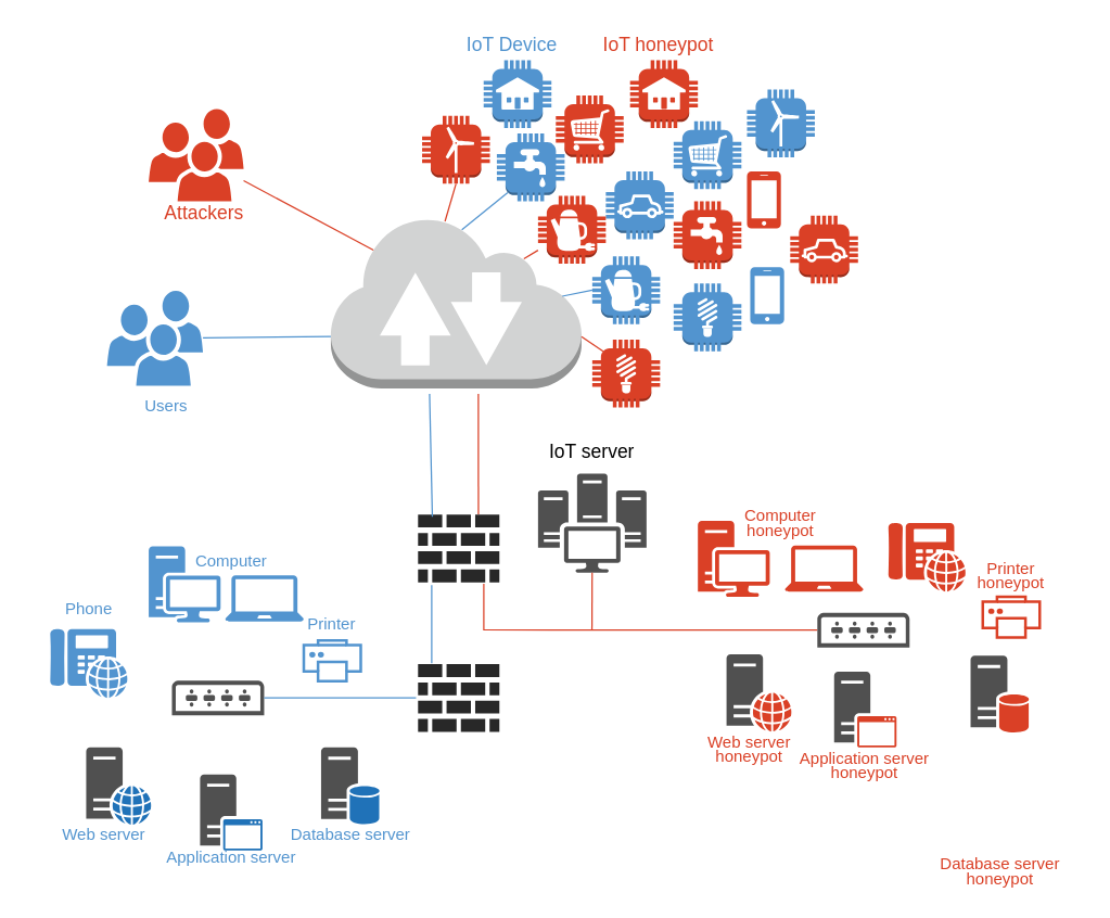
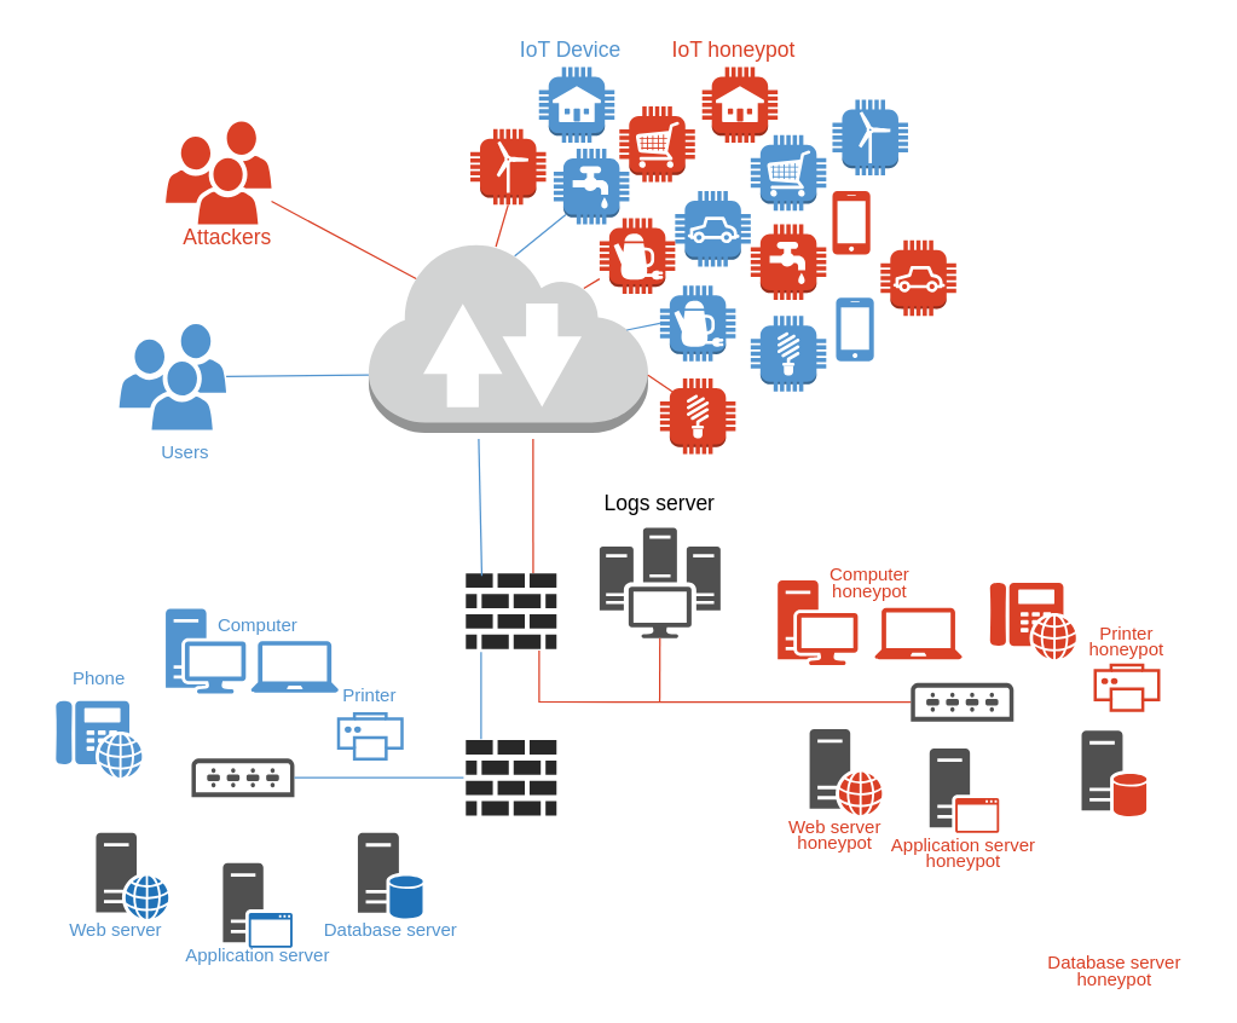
  <mxCell id="0" />
  <mxCell id="1" parent="0" />
  <mxCell id="2" value="" style="outlineConnect=0;dashed=0;verticalLabelPosition=bottom;verticalAlign=top;align=center;html=1;shape=mxgraph.aws3.internet_2;fillColor=#D2D3D3;gradientColor=none;" vertex="1" parent="1"><mxGeometry x="243.18" y="158.5" width="184.87" height="127.5" as="geometry" /></mxCell>
  <mxCell id="3" value="" style="sketch=0;shadow=0;dashed=0;html=1;strokeColor=none;fillColor=#505050;labelPosition=center;verticalLabelPosition=bottom;verticalAlign=top;outlineConnect=0;align=center;shape=mxgraph.office.databases.database_server_blue;" vertex="1" parent="1"><mxGeometry y="550.75" width="43" height="57" as="geometry" x="236" /></mxCell>
  <mxCell id="4" value="" style="sketch=0;shadow=0;dashed=0;html=1;strokeColor=none;fillColor=#505050;labelPosition=center;verticalLabelPosition=bottom;verticalAlign=top;outlineConnect=0;align=center;shape=mxgraph.office.databases.database_server_orange;" vertex="1" parent="1"><mxGeometry x="715" y="483.13" width="43" height="57" as="geometry" /></mxCell>
  <mxCell id="5" value="" style="sketch=0;pointerEvents=1;shadow=0;dashed=0;html=1;strokeColor=none;fillColor=#5294CF;labelPosition=center;verticalLabelPosition=bottom;verticalAlign=top;outlineConnect=0;align=center;shape=mxgraph.office.devices.phone_voip;" vertex="1" parent="1"><mxGeometry x="36.25" y="463.24" width="57" height="51" as="geometry" /></mxCell>
  <mxCell id="6" value="" style="sketch=0;pointerEvents=1;shadow=0;dashed=0;html=1;strokeColor=none;fillColor=#DA4026;labelPosition=center;verticalLabelPosition=bottom;verticalAlign=top;outlineConnect=0;align=center;shape=mxgraph.office.devices.phone_voip;" vertex="1" parent="1"><mxGeometry x="654.38" y="384.87" width="57" height="51" as="geometry" /></mxCell>
  <mxCell id="7" value="" style="sketch=0;pointerEvents=1;shadow=0;dashed=0;html=1;strokeColor=none;fillColor=#DA4026;labelPosition=center;verticalLabelPosition=bottom;verticalAlign=top;outlineConnect=0;align=center;shape=mxgraph.office.devices.workstation;" vertex="1" parent="1"><mxGeometry x="513.88" y="383.62" width="53" height="56" as="geometry" /></mxCell>
  <mxCell id="8" value="" style="sketch=0;pointerEvents=1;shadow=0;dashed=0;html=1;strokeColor=none;fillColor=#505050;labelPosition=center;verticalLabelPosition=bottom;verticalAlign=top;outlineConnect=0;align=center;shape=mxgraph.office.servers.application_server_blue;" vertex="1" parent="1"><mxGeometry x="146.75" y="570.75" width="46" height="56" as="geometry" /></mxCell>
  <mxCell id="9" value="" style="sketch=0;pointerEvents=1;shadow=0;dashed=0;html=1;strokeColor=none;fillColor=#505050;labelPosition=center;verticalLabelPosition=bottom;verticalAlign=top;outlineConnect=0;align=center;shape=mxgraph.office.servers.application_server_orange;" vertex="1" parent="1"><mxGeometry x="614.38" y="494.75" width="46" height="56" as="geometry" /></mxCell>
  <mxCell id="10" value="" style="sketch=0;pointerEvents=1;shadow=0;dashed=0;html=1;strokeColor=none;fillColor=#505050;labelPosition=center;verticalLabelPosition=bottom;verticalAlign=top;outlineConnect=0;align=center;shape=mxgraph.office.servers.web_server_orange;" vertex="1" parent="1"><mxGeometry x="535" y="482" width="48" height="57" as="geometry" /></mxCell>
  <mxCell id="11" value="" style="sketch=0;pointerEvents=1;shadow=0;dashed=0;html=1;strokeColor=none;fillColor=#505050;labelPosition=center;verticalLabelPosition=bottom;verticalAlign=top;outlineConnect=0;align=center;shape=mxgraph.office.servers.web_server_blue;" vertex="1" parent="1"><mxGeometry x="62.75" y="550.75" width="48" height="57" as="geometry" /></mxCell>
  <mxCell id="12" value="" style="sketch=0;pointerEvents=1;shadow=0;dashed=0;html=1;strokeColor=none;fillColor=#505050;labelPosition=center;verticalLabelPosition=bottom;verticalAlign=top;outlineConnect=0;align=center;shape=mxgraph.office.servers.scom;" vertex="1" parent="1"><mxGeometry x="396" y="348.75" width="80" height="73" as="geometry" /></mxCell>
  <mxCell id="13" value="" style="sketch=0;pointerEvents=1;shadow=0;dashed=0;html=1;strokeColor=none;labelPosition=center;verticalLabelPosition=bottom;verticalAlign=top;outlineConnect=0;align=center;shape=mxgraph.office.users.users;fillColor=#DA4026;" vertex="1" parent="1"><mxGeometry x="108.87" y="80" width="70" height="68" as="geometry" /></mxCell>
  <mxCell id="14" value="" style="sketch=0;pointerEvents=1;shadow=0;dashed=0;html=1;strokeColor=none;labelPosition=center;verticalLabelPosition=bottom;verticalAlign=top;outlineConnect=0;align=center;shape=mxgraph.office.users.users;fillColor=#5294CF;" vertex="1" parent="1"><mxGeometry x="78.12" y="214" width="70.75" height="70" as="geometry" /></mxCell>
  <mxCell id="15" value="" style="sketch=0;pointerEvents=1;shadow=0;dashed=0;html=1;strokeColor=none;fillColor=#5294CF;labelPosition=center;verticalLabelPosition=bottom;verticalAlign=top;outlineConnect=0;align=center;shape=mxgraph.office.devices.laptop;fontSize=18;" vertex="1" parent="1"><mxGeometry x="165.25" y="423.75" width="58" height="34" as="geometry" /></mxCell>
  <mxCell id="16" value="" style="verticalLabelPosition=bottom;sketch=0;html=1;fillColor=#282828;strokeColor=none;verticalAlign=top;pointerEvents=1;align=center;shape=mxgraph.cisco_safe.security_icons.firewall;fontSize=18;" vertex="1" parent="1"><mxGeometry x="307.5" y="379" width="60" height="50" as="geometry" /></mxCell>
  <mxCell id="17" value="" style="sketch=0;pointerEvents=1;shadow=0;dashed=0;html=1;strokeColor=none;fillColor=#DA4026;labelPosition=center;verticalLabelPosition=bottom;verticalAlign=top;outlineConnect=0;align=center;shape=mxgraph.office.devices.laptop;fontSize=18;" vertex="1" parent="1"><mxGeometry x="578" y="401.87" width="58" height="34" as="geometry" /></mxCell>
  <mxCell id="18" value="" style="sketch=0;pointerEvents=1;shadow=0;dashed=0;html=1;strokeColor=none;fillColor=#5294CF;labelPosition=center;verticalLabelPosition=bottom;verticalAlign=top;outlineConnect=0;align=center;shape=mxgraph.office.devices.workstation;" vertex="1" parent="1"><mxGeometry x="108.87" y="402.43" width="53" height="56" as="geometry" /></mxCell>
  <mxCell id="19" value="" style="verticalLabelPosition=bottom;sketch=0;html=1;fillColor=#282828;strokeColor=none;verticalAlign=top;pointerEvents=1;align=center;shape=mxgraph.cisco_safe.security_icons.firewall;fontSize=18;" vertex="1" parent="1"><mxGeometry x="307.5" y="489.25" width="60" height="50" as="geometry" /></mxCell>
  <mxCell id="20" value="" style="sketch=0;pointerEvents=1;shadow=0;dashed=0;html=1;strokeColor=none;fillColor=#5294CF;labelPosition=center;verticalLabelPosition=bottom;verticalAlign=top;outlineConnect=0;align=center;shape=mxgraph.office.devices.cell_phone_iphone_standalone;" vertex="1" parent="1"><mxGeometry x="552.5" y="196.5" width="25" height="42" as="geometry" /></mxCell>
  <mxCell id="21" value="" style="outlineConnect=0;dashed=0;verticalLabelPosition=bottom;verticalAlign=top;align=center;html=1;shape=mxgraph.aws3.car;fillColor=#5294CF;gradientColor=none;" vertex="1" parent="1"><mxGeometry x="446" y="126" width="50" height="50" as="geometry" /></mxCell>
  <mxCell id="22" value="" style="outlineConnect=0;dashed=0;verticalLabelPosition=bottom;verticalAlign=top;align=center;html=1;shape=mxgraph.aws3.utility;fillColor=#5294CF;gradientColor=none;" vertex="1" parent="1"><mxGeometry x="365.62" y="98" width="50" height="50" as="geometry" /></mxCell>
  <mxCell id="23" value="" style="outlineConnect=0;dashed=0;verticalLabelPosition=bottom;verticalAlign=top;align=center;html=1;shape=mxgraph.aws3.cart;fillColor=#5294CF;gradientColor=none;" vertex="1" parent="1"><mxGeometry x="496" y="89" width="50" height="50" as="geometry" /></mxCell>
  <mxCell id="24" value="" style="outlineConnect=0;dashed=0;verticalLabelPosition=bottom;verticalAlign=top;align=center;html=1;shape=mxgraph.aws3.coffee_pot;fillColor=#5294CF;gradientColor=none;" vertex="1" parent="1"><mxGeometry x="436" y="188.5" width="50" height="50" as="geometry" /></mxCell>
  <mxCell id="25" value="" style="outlineConnect=0;dashed=0;verticalLabelPosition=bottom;verticalAlign=top;align=center;html=1;shape=mxgraph.aws3.house;fillColor=#5294CF;gradientColor=none;direction=east;" vertex="1" parent="1"><mxGeometry x="355.88" y="44" width="50" height="50" as="geometry" /></mxCell>
  <mxCell id="26" value="" style="outlineConnect=0;dashed=0;verticalLabelPosition=bottom;verticalAlign=top;align=center;html=1;shape=mxgraph.aws3.windfarm;fillColor=#5294CF;gradientColor=none;" vertex="1" parent="1"><mxGeometry x="550.12" y="65.5" width="50" height="50" as="geometry" /></mxCell>
  <mxCell id="27" value="" style="outlineConnect=0;dashed=0;verticalLabelPosition=bottom;verticalAlign=top;align=center;html=1;shape=mxgraph.aws3.lightbulb;fillColor=#5294CF;gradientColor=none;" vertex="1" parent="1"><mxGeometry x="496" y="208.5" width="50" height="50" as="geometry" /></mxCell>
  <mxCell id="28" value="" style="sketch=0;pointerEvents=1;shadow=0;dashed=0;html=1;strokeColor=none;fillColor=#505050;labelPosition=center;verticalLabelPosition=bottom;verticalAlign=top;outlineConnect=0;align=center;shape=mxgraph.office.devices.switch;fontSize=18;" vertex="1" parent="1"><mxGeometry x="126" y="501.5" width="68" height="25.5" as="geometry" /></mxCell>
  <mxCell id="29" value="" style="endArrow=none;html=1;rounded=0;fontSize=18;strokeColor=#5294CF;entryX=0.168;entryY=-0.013;entryDx=0;entryDy=0;entryPerimeter=0;exitX=0.168;exitY=1.041;exitDx=0;exitDy=0;exitPerimeter=0;" edge="1" parent="1" source="16" target="19"><mxGeometry width="50" height="50" relative="1" as="geometry"><mxPoint x="314.98" y="271.3" as="sourcePoint" /><mxPoint x="185.5" y="270.8" as="targetPoint" /></mxGeometry></mxCell>
  <mxCell id="30" value="" style="endArrow=none;html=1;rounded=0;fontSize=18;strokeColor=#DA4026;" edge="1" parent="1" target="34"><mxGeometry width="50" height="50" relative="1" as="geometry"><mxPoint x="356" y="430" as="sourcePoint" /><mxPoint x="489" y="410" as="targetPoint" /><Array as="points"><mxPoint x="356" y="464" /></Array></mxGeometry></mxCell>
  <mxCell id="31" value="" style="endArrow=none;html=1;rounded=0;fontSize=18;strokeColor=#5294CF;entryX=0.176;entryY=0.031;entryDx=0;entryDy=0;entryPerimeter=0;" edge="1" parent="1" target="16"><mxGeometry width="50" height="50" relative="1" as="geometry"><mxPoint x="316" y="290" as="sourcePoint" /><mxPoint x="336" y="382" as="targetPoint" /></mxGeometry></mxCell>
  <mxCell id="32" value="" style="html=1;verticalLabelPosition=bottom;align=center;labelBackgroundColor=#ffffff;verticalAlign=top;strokeWidth=2;strokeColor=#5294CF;shadow=0;dashed=0;shape=mxgraph.ios7.icons.printer;fontSize=18;fillColor=#ffffff;" vertex="1" parent="1"><mxGeometry x="223.25" y="471.75" width="42" height="30" as="geometry" /></mxCell>
  <mxCell id="33" value="" style="html=1;verticalLabelPosition=bottom;align=center;labelBackgroundColor=#ffffff;verticalAlign=top;strokeWidth=2;strokeColor=#DA4026;shadow=0;dashed=0;shape=mxgraph.ios7.icons.printer;fontSize=18;fillColor=#ffffff;" vertex="1" parent="1"><mxGeometry x="724" y="439.62" width="42" height="30" as="geometry" /></mxCell>
  <mxCell id="34" value="" style="sketch=0;pointerEvents=1;shadow=0;dashed=0;html=1;strokeColor=none;fillColor=#505050;labelPosition=center;verticalLabelPosition=bottom;verticalAlign=top;outlineConnect=0;align=center;shape=mxgraph.office.devices.switch;fontSize=18;" vertex="1" parent="1"><mxGeometry x="602" y="451.5" width="68" height="25.5" as="geometry" /></mxCell>
  <mxCell id="35" value="" style="endArrow=none;html=1;rounded=0;fontSize=18;strokeColor=#5294CF;" edge="1" parent="1" target="28"><mxGeometry width="50" height="50" relative="1" as="geometry"><mxPoint x="306" y="514.25" as="sourcePoint" /><mxPoint x="185.5" y="221.05" as="targetPoint" /></mxGeometry></mxCell>
  <mxCell id="36" value="" style="endArrow=none;html=1;rounded=0;fontSize=18;strokeColor=#DA4026;exitX=0.743;exitY=-0.03;exitDx=0;exitDy=0;exitPerimeter=0;" edge="1" parent="1" target="12"><mxGeometry width="50" height="50" relative="1" as="geometry"><mxPoint x="435.78" y="464.5" as="sourcePoint" /><mxPoint x="446" y="432" as="targetPoint" /></mxGeometry></mxCell>
- <mxCell id="37" value="&lt;font style=&quot;font-size: 14px&quot;&gt;IoT server&lt;/font&gt;" style="text;html=1;strokeColor=none;fillColor=none;align=center;verticalAlign=middle;whiteSpace=wrap;rounded=0;fontSize=18;" vertex="1" parent="1"><mxGeometry x="386" y="320" width="100" height="24" as="geometry" /></mxCell>
+ <mxCell id="37" value="&lt;font style=&quot;font-size: 14px&quot;&gt;Logs server&lt;/font&gt;" style="text;html=1;strokeColor=none;fillColor=none;align=center;verticalAlign=middle;whiteSpace=wrap;rounded=0;fontSize=18;" vertex="1" parent="1"><mxGeometry x="386" y="320" width="100" height="24" as="geometry" /></mxCell>
  <mxCell id="38" value="" style="sketch=0;pointerEvents=1;shadow=0;dashed=0;html=1;strokeColor=none;fillColor=#DA4026;labelPosition=center;verticalLabelPosition=bottom;verticalAlign=top;outlineConnect=0;align=center;shape=mxgraph.office.devices.cell_phone_iphone_standalone;" vertex="1" parent="1"><mxGeometry x="550.12" y="126" width="25" height="42" as="geometry" /></mxCell>
  <mxCell id="39" value="" style="outlineConnect=0;dashed=0;verticalLabelPosition=bottom;verticalAlign=top;align=center;html=1;shape=mxgraph.aws3.car;fillColor=#DA4026;gradientColor=none;" vertex="1" parent="1"><mxGeometry x="582" y="158.5" width="50" height="50" as="geometry" /></mxCell>
  <mxCell id="40" value="" style="outlineConnect=0;dashed=0;verticalLabelPosition=bottom;verticalAlign=top;align=center;html=1;shape=mxgraph.aws3.utility;fillColor=#DA4026;gradientColor=none;" vertex="1" parent="1"><mxGeometry x="496" y="148" width="50" height="50" as="geometry" /></mxCell>
  <mxCell id="41" value="" style="outlineConnect=0;dashed=0;verticalLabelPosition=bottom;verticalAlign=top;align=center;html=1;shape=mxgraph.aws3.cart;fillColor=#DA4026;gradientColor=none;" vertex="1" parent="1"><mxGeometry x="409.12" y="70" width="50" height="50" as="geometry" /></mxCell>
  <mxCell id="42" value="" style="outlineConnect=0;dashed=0;verticalLabelPosition=bottom;verticalAlign=top;align=center;html=1;shape=mxgraph.aws3.coffee_pot;fillColor=#DA4026;gradientColor=none;" vertex="1" parent="1"><mxGeometry x="396" y="144" width="50" height="50" as="geometry" /></mxCell>
  <mxCell id="43" value="" style="outlineConnect=0;dashed=0;verticalLabelPosition=bottom;verticalAlign=top;align=center;html=1;shape=mxgraph.aws3.house;fillColor=#DA4026;gradientColor=none;" vertex="1" parent="1"><mxGeometry x="463.88" y="44" width="50" height="50" as="geometry" /></mxCell>
  <mxCell id="44" value="" style="outlineConnect=0;dashed=0;verticalLabelPosition=bottom;verticalAlign=top;align=center;html=1;shape=mxgraph.aws3.windfarm;fillColor=#DA4026;gradientColor=none;" vertex="1" parent="1"><mxGeometry x="310.5" y="85" width="50" height="50" as="geometry" /></mxCell>
  <mxCell id="45" value="" style="outlineConnect=0;dashed=0;verticalLabelPosition=bottom;verticalAlign=top;align=center;html=1;shape=mxgraph.aws3.lightbulb;fillColor=#DA4026;gradientColor=none;" vertex="1" parent="1"><mxGeometry x="436" y="250" width="50" height="50" as="geometry" /></mxCell>
  <mxCell id="46" value="" style="endArrow=none;html=1;rounded=0;fontSize=18;strokeColor=#DA4026;exitX=0.17;exitY=0.2;exitDx=0;exitDy=0;exitPerimeter=0;" edge="1" parent="1" source="2" target="13"><mxGeometry width="50" height="50" relative="1" as="geometry"><mxPoint x="504.12" y="263.5" as="sourcePoint" /><mxPoint x="384.87" y="311.984" as="targetPoint" /></mxGeometry></mxCell>
  <mxCell id="47" value="" style="endArrow=none;html=1;rounded=0;fontSize=18;strokeColor=#DA4026;entryX=0.742;entryY=-0.003;entryDx=0;entryDy=0;entryPerimeter=0;" edge="1" parent="1" target="16"><mxGeometry width="50" height="50" relative="1" as="geometry"><mxPoint x="352" y="290" as="sourcePoint" /><mxPoint x="509.38" y="172" as="targetPoint" /></mxGeometry></mxCell>
  <mxCell id="48" value="&lt;font style=&quot;font-size: 14px&quot; color=&quot;#DA4026&quot;&gt;IoT honeypot&lt;br&gt;&lt;/font&gt;" style="text;html=1;strokeColor=none;fillColor=none;align=center;verticalAlign=middle;whiteSpace=wrap;rounded=0;fontSize=18;fontcolor=#DA4026;" vertex="1" parent="1"><mxGeometry x="434.5" y="20" width="100" height="24" as="geometry" /></mxCell>
  <mxCell id="49" value="" style="endArrow=none;html=1;rounded=0;fontSize=18;strokeColor=#5294CF;entryX=0;entryY=0.7;entryDx=0;entryDy=0;entryPerimeter=0;" edge="1" parent="1" source="14" target="2"><mxGeometry width="50" height="50" relative="1" as="geometry"><mxPoint x="324.12" y="293.5" as="sourcePoint" /><mxPoint x="326.18" y="474.05" as="targetPoint" /></mxGeometry></mxCell>
  <mxCell id="50" value="&lt;div&gt;&lt;font style=&quot;font-size: 14px&quot; color=&quot;#5294CF&quot;&gt;IoT Device&lt;/font&gt;&lt;/div&gt;" style="text;html=1;strokeColor=none;fillColor=none;align=center;verticalAlign=middle;whiteSpace=wrap;rounded=0;fontSize=18;" vertex="1" parent="1"><mxGeometry x="327.38" y="20" width="100" height="24" as="geometry" /></mxCell>
  <mxCell id="51" value="&lt;p style=&quot;line-height: 0&quot;&gt;&lt;font style=&quot;font-size: 12px ; line-height: 0.9&quot; color=&quot;#DA4026&quot;&gt;Computer &lt;br&gt;honeypot&lt;br&gt;&lt;/font&gt;&lt;/p&gt;" style="text;html=1;strokeColor=none;fillColor=none;align=center;verticalAlign=middle;whiteSpace=wrap;rounded=0;fontSize=18;fontcolor=#DA4026;" vertex="1" parent="1"><mxGeometry x="525.12" y="373.25" width="100" height="24" as="geometry" /></mxCell>
  <mxCell id="52" value="&lt;p style=&quot;line-height: 0&quot;&gt;&lt;font style=&quot;font-size: 12px ; line-height: 0.9&quot; color=&quot;#DA4026&quot;&gt;Printer &lt;br&gt;honeypot&lt;br&gt;&lt;/font&gt;&lt;/p&gt;" style="text;html=1;strokeColor=none;fillColor=none;align=center;verticalAlign=middle;whiteSpace=wrap;rounded=0;fontSize=18;fontcolor=#DA4026;" vertex="1" parent="1"><mxGeometry x="695.38" y="411.87" width="100" height="24" as="geometry" /></mxCell>
  <mxCell id="53" value="&lt;p style=&quot;line-height: 0&quot;&gt;&lt;font style=&quot;font-size: 12px ; line-height: 0.9&quot; color=&quot;#DA4026&quot;&gt;Database server&lt;br&gt;honeypot&lt;br&gt;&lt;/font&gt;&lt;/p&gt;" style="text;html=1;strokeColor=none;fillColor=none;align=center;verticalAlign=middle;whiteSpace=wrap;rounded=0;fontSize=18;fontcolor=#DA4026;" vertex="1" parent="1"><mxGeometry x="687.38" y="630.13" width="100" height="24" as="geometry" /></mxCell>
  <mxCell id="54" value="&lt;p style=&quot;line-height: 0&quot;&gt;&lt;font style=&quot;font-size: 12px ; line-height: 0.9&quot; color=&quot;#DA4026&quot;&gt;Application server&lt;br&gt;honeypot&lt;br&gt;&lt;/font&gt;&lt;/p&gt;" style="text;html=1;strokeColor=none;fillColor=none;align=center;verticalAlign=middle;whiteSpace=wrap;rounded=0;fontSize=18;fontcolor=#DA4026;" vertex="1" parent="1"><mxGeometry x="587.38" y="551.5" width="100" height="24" as="geometry" /></mxCell>
  <mxCell id="55" value="&lt;p style=&quot;line-height: 0&quot;&gt;&lt;font style=&quot;font-size: 12px ; line-height: 0.9&quot; color=&quot;#5294CF&quot;&gt;Web server&lt;br&gt;&lt;/font&gt;&lt;/p&gt;" style="text;html=1;strokeColor=none;fillColor=none;align=center;verticalAlign=middle;whiteSpace=wrap;rounded=0;fontSize=18;fontcolor=#DA4026;" vertex="1" parent="1"><mxGeometry x="26" y="602.75" width="100" height="24" as="geometry" /></mxCell>
  <mxCell id="56" value="&lt;p style=&quot;line-height: 0&quot;&gt;&lt;font style=&quot;font-size: 12px ; line-height: 0.9&quot; color=&quot;#5294CF&quot;&gt;Computer&lt;br&gt;&lt;/font&gt;&lt;/p&gt;" style="text;html=1;strokeColor=none;fillColor=none;align=center;verticalAlign=middle;whiteSpace=wrap;rounded=0;fontSize=18;fontcolor=#DA4026;" vertex="1" parent="1"><mxGeometry x="125.62" y="402.43" width="88.25" height="22.25" as="geometry" /></mxCell>
  <mxCell id="57" value="&lt;div&gt;&lt;font style=&quot;font-size: 12px ; line-height: 0.9&quot; color=&quot;#5294CF&quot;&gt;Printer&lt;/font&gt;&lt;/div&gt;" style="text;html=1;strokeColor=none;fillColor=none;align=center;verticalAlign=middle;whiteSpace=wrap;rounded=0;fontSize=18;fontcolor=#DA4026;" vertex="1" parent="1"><mxGeometry x="200.13" y="447.37" width="88.25" height="22.25" as="geometry" /></mxCell>
  <mxCell id="58" value="&lt;div&gt;&lt;font style=&quot;font-size: 12px ; line-height: 0.9&quot; color=&quot;#5294CF&quot;&gt;Phone&lt;/font&gt;&lt;/div&gt;" style="text;html=1;strokeColor=none;fillColor=none;align=center;verticalAlign=middle;whiteSpace=wrap;rounded=0;fontSize=18;fontcolor=#DA4026;" vertex="1" parent="1"><mxGeometry x="20.62" y="435.87" width="88.25" height="22.25" as="geometry" /></mxCell>
  <mxCell id="59" value="&lt;div&gt;&lt;font style=&quot;font-size: 12px ; line-height: 0.9&quot; color=&quot;#5294CF&quot;&gt;Users&lt;/font&gt;&lt;/div&gt;" style="text;html=1;strokeColor=none;fillColor=none;align=center;verticalAlign=middle;whiteSpace=wrap;rounded=0;fontSize=18;fontcolor=#DA4026;" vertex="1" parent="1"><mxGeometry x="78.13" y="286" width="88.25" height="22.25" as="geometry" /></mxCell>
  <mxCell id="60" value="&lt;p style=&quot;line-height: 0&quot;&gt;&lt;font style=&quot;font-size: 12px ; line-height: 0.9&quot; color=&quot;#DA4026&quot;&gt;Web server&lt;br&gt;honeypot&lt;br&gt;&lt;/font&gt;&lt;/p&gt;" style="text;html=1;strokeColor=none;fillColor=none;align=center;verticalAlign=middle;whiteSpace=wrap;rounded=0;fontSize=18;fontcolor=#DA4026;" vertex="1" parent="1"><mxGeometry x="502" y="540.13" width="100" height="24" as="geometry" /></mxCell>
  <mxCell id="61" value="&lt;p style=&quot;line-height: 0&quot;&gt;&lt;font style=&quot;font-size: 12px ; line-height: 0.9&quot; color=&quot;#DA4026&quot;&gt;&lt;font color=&quot;#5294CF&quot;&gt;Application server&lt;/font&gt;&lt;br&gt;&lt;/font&gt;&lt;/p&gt;" style="text;html=1;strokeColor=none;fillColor=none;align=center;verticalAlign=middle;whiteSpace=wrap;rounded=0;fontSize=18;fontcolor=#DA4026;" vertex="1" parent="1"><mxGeometry x="119.74" y="620" width="100" height="24" as="geometry" /></mxCell>
  <mxCell id="62" value="&lt;p style=&quot;line-height: 0&quot;&gt;&lt;font style=&quot;font-size: 12px ; line-height: 0.9&quot; color=&quot;#5294CF&quot;&gt;Database server&lt;br&gt;&lt;/font&gt;&lt;/p&gt;" style="text;html=1;strokeColor=none;fillColor=none;align=center;verticalAlign=middle;whiteSpace=wrap;rounded=0;fontSize=18;fontcolor=#DA4026;" vertex="1" parent="1"><mxGeometry x="208.38" y="602.75" width="100" height="24" as="geometry" /></mxCell>
  <mxCell id="63" value="&lt;font style=&quot;font-size: 14px&quot; color=&quot;#DA4026&quot;&gt;Attackers&lt;br&gt;&lt;/font&gt;" style="text;html=1;strokeColor=none;fillColor=none;align=center;verticalAlign=middle;whiteSpace=wrap;rounded=0;fontSize=18;fontcolor=#DA4026;" vertex="1" parent="1"><mxGeometry x="100.13" y="144" width="100" height="24" as="geometry" /></mxCell>
  <mxCell id="64" value="" style="endArrow=none;html=1;rounded=0;fontSize=18;strokeColor=#DA4026;exitX=0.5;exitY=1;exitDx=0;exitDy=0;exitPerimeter=0;" edge="1" parent="1" source="44"><mxGeometry width="50" height="50" relative="1" as="geometry"><mxPoint x="423.118" y="214" as="sourcePoint" /><mxPoint x="327.38" y="162.74" as="targetPoint" /></mxGeometry></mxCell>
  <mxCell id="65" value="" style="endArrow=none;html=1;rounded=0;fontSize=18;strokeColor=#DA4026;entryX=0.77;entryY=0.25;entryDx=0;entryDy=0;entryPerimeter=0;" edge="1" parent="1" source="42" target="2"><mxGeometry width="50" height="50" relative="1" as="geometry"><mxPoint x="345.5" y="145" as="sourcePoint" /><mxPoint x="366" y="180" as="targetPoint" /></mxGeometry></mxCell>
  <mxCell id="66" value="" style="endArrow=none;html=1;rounded=0;fontSize=18;strokeColor=#5294CF;entryX=0.16;entryY=0.87;entryDx=0;entryDy=0;entryPerimeter=0;" edge="1" parent="1" target="22"><mxGeometry width="50" height="50" relative="1" as="geometry"><mxPoint x="339.81" y="168.909" as="sourcePoint" /><mxPoint x="434.12" y="168" as="targetPoint" /></mxGeometry></mxCell>
  <mxCell id="67" value="" style="endArrow=none;html=1;rounded=0;fontSize=18;strokeColor=#5294CF;entryX=0;entryY=0.5;entryDx=0;entryDy=0;entryPerimeter=0;" edge="1" parent="1" target="24"><mxGeometry width="50" height="50" relative="1" as="geometry"><mxPoint x="413.85" y="217.959" as="sourcePoint" /><mxPoint x="508.16" y="217.05" as="targetPoint" /></mxGeometry></mxCell>
  <mxCell id="68" value="" style="endArrow=none;html=1;rounded=0;fontSize=18;strokeColor=#DA4026;exitX=0.16;exitY=0.17;exitDx=0;exitDy=0;exitPerimeter=0;entryX=1;entryY=0.7;entryDx=0;entryDy=0;entryPerimeter=0;" edge="1" parent="1" source="45" target="2"><mxGeometry width="50" height="50" relative="1" as="geometry"><mxPoint x="398.88" y="186.655" as="sourcePoint" /><mxPoint x="376" y="190" as="targetPoint" /></mxGeometry></mxCell>
